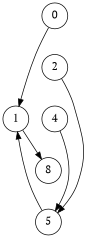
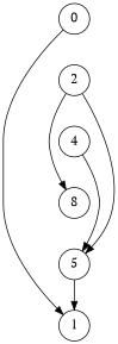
  digraph {
    fontname="PT Serif"
    node [fontname="PT Serif" fontsize=16 shape=circle]
    edge [fontname="PT Serif" weight=100]
    0
    1
    2
    n4 [label=8]
    4
    5
    0 -> 1 [weight=""]
    0 -> 2 [style=invis]
-   1 -> n4 [weight=""]
+   2 -> n4 [weight=""]
    2 -> 4 [style=invis]
    2 -> 5 [weight=""]
    n4 -> 5 [style=invis]
    4 -> n4 [style=invis]
    4 -> 5 [weight=""]
    5 -> 1 [style=solid]
  }
